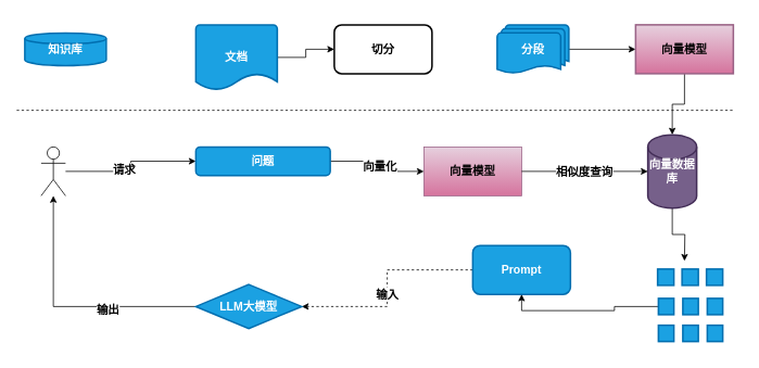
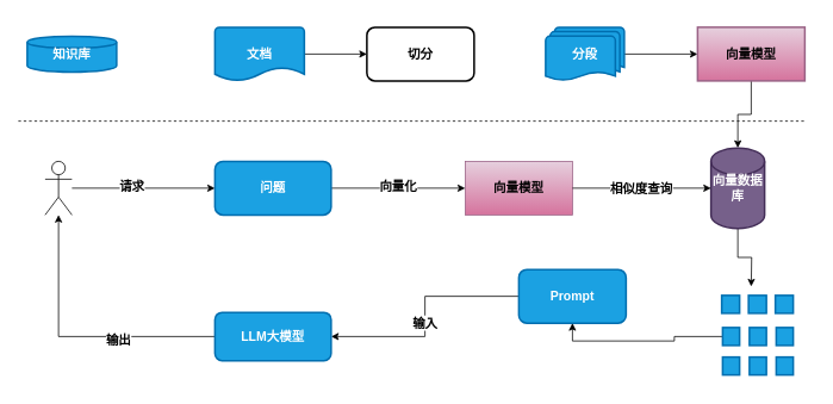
  <mxCell id="0" />
  <mxCell id="1" parent="0" />
  <mxCell id="2" value="" style="rounded=0;whiteSpace=wrap;html=1;strokeColor=none;" vertex="1" parent="1"><mxGeometry x="20" y="20" width="890" height="410" as="geometry" /></mxCell>
  <mxCell id="3" value="知识库" style="strokeWidth=2;html=1;shape=mxgraph.flowchart.database;whiteSpace=wrap;fillColor=#1ba1e2;fontColor=#ffffff;strokeColor=#006EAF;fontSize=14;fontStyle=1" vertex="1" parent="1"><mxGeometry x="30" y="40" width="100" height="40" as="geometry" /></mxCell>
  <mxCell id="4" value="" style="edgeStyle=orthogonalEdgeStyle;rounded=0;orthogonalLoop=1;jettySize=auto;html=1;fontStyle=1;fontSize=14;" edge="1" parent="1" source="5" target="6"><mxGeometry relative="1" as="geometry" /></mxCell>
- <mxCell id="5" value="文档" style="strokeWidth=2;html=1;shape=mxgraph.flowchart.document2;whiteSpace=wrap;size=0.25;strokeColor=#006EAF;align=center;verticalAlign=middle;fontFamily=Helvetica;fontSize=14;fontColor=#ffffff;fillColor=#1ba1e2;fontStyle=1" vertex="1" parent="1"><mxGeometry x="240" y="30" width="100" height="80" as="geometry" /></mxCell>
+ <mxCell id="5" value="文档" style="strokeWidth=2;html=1;shape=mxgraph.flowchart.document2;whiteSpace=wrap;size=0.25;strokeColor=#006EAF;align=center;verticalAlign=middle;fontFamily=Helvetica;fontSize=14;fontColor=#ffffff;fillColor=#1ba1e2;fontStyle=1" vertex="1" parent="1"><mxGeometry x="240" y="30" width="100" height="60" as="geometry" /></mxCell>
  <mxCell id="6" value="切分" style="whiteSpace=wrap;html=1;strokeWidth=2;rounded=1;fontSize=14;fontStyle=1" vertex="1" parent="1"><mxGeometry x="410" y="30" width="120" height="60" as="geometry" /></mxCell>
  <mxCell id="7" value="" style="edgeStyle=orthogonalEdgeStyle;rounded=0;orthogonalLoop=1;jettySize=auto;html=1;fontStyle=1;fontSize=14;" edge="1" parent="1" source="8" target="10"><mxGeometry relative="1" as="geometry" /></mxCell>
  <mxCell id="8" value="分段" style="strokeWidth=2;html=1;shape=mxgraph.flowchart.multi-document;whiteSpace=wrap;strokeColor=#006EAF;align=center;verticalAlign=middle;fontFamily=Helvetica;fontSize=14;fontColor=#ffffff;fillColor=#1ba1e2;fontStyle=1" vertex="1" parent="1"><mxGeometry x="610" y="30" width="88" height="60" as="geometry" /></mxCell>
  <mxCell id="9" style="edgeStyle=orthogonalEdgeStyle;rounded=0;orthogonalLoop=1;jettySize=auto;html=1;fontStyle=1;fontSize=14;" edge="1" parent="1" source="10" target="20"><mxGeometry relative="1" as="geometry" /></mxCell>
  <mxCell id="10" value="向量模型" style="whiteSpace=wrap;html=1;strokeWidth=2;fillColor=#e6d0de;strokeColor=#996185;gradientColor=#d5739d;fontStyle=1;fontSize=14;" vertex="1" parent="1"><mxGeometry x="780" y="30" width="120" height="60" as="geometry" /></mxCell>
  <mxCell id="11" value="" style="endArrow=none;dashed=1;html=1;rounded=0;fontStyle=1;fontSize=14;" edge="1" parent="1"><mxGeometry width="50" height="50" relative="1" as="geometry"><mxPoint x="20" y="135" as="sourcePoint" /><mxPoint x="900" y="135" as="targetPoint" /></mxGeometry></mxCell>
  <mxCell id="12" value="" style="edgeStyle=orthogonalEdgeStyle;rounded=0;orthogonalLoop=1;jettySize=auto;html=1;fontStyle=1;fontSize=14;" edge="1" parent="1" source="14" target="17"><mxGeometry relative="1" as="geometry" /></mxCell>
  <mxCell id="13" value="请求" style="edgeLabel;html=1;align=center;verticalAlign=middle;resizable=0;points=[];fontStyle=1;fontSize=14;" vertex="1" connectable="0" parent="12"><mxGeometry x="-0.175" y="3" relative="1" as="geometry"><mxPoint as="offset" /></mxGeometry></mxCell>
  <mxCell id="14" value="" style="shape=umlActor;verticalLabelPosition=bottom;verticalAlign=top;html=1;outlineConnect=0;fontStyle=1;fontSize=14;" vertex="1" parent="1"><mxGeometry x="50" y="180" width="30" height="60" as="geometry" /></mxCell>
  <mxCell id="15" value="" style="edgeStyle=orthogonalEdgeStyle;rounded=0;orthogonalLoop=1;jettySize=auto;html=1;fontStyle=1;fontSize=14;" edge="1" parent="1" source="17" target="18"><mxGeometry relative="1" as="geometry" /></mxCell>
  <mxCell id="16" value="向量化" style="edgeLabel;html=1;align=center;verticalAlign=middle;resizable=0;points=[];fontStyle=1;fontSize=14;" vertex="1" connectable="0" parent="15"><mxGeometry x="-0.013" y="3" relative="1" as="geometry"><mxPoint as="offset" /></mxGeometry></mxCell>
- <mxCell id="17" value="问题" style="rounded=1;whiteSpace=wrap;html=1;verticalAlign=middle;align=center;strokeColor=#006EAF;strokeWidth=2;fontFamily=Helvetica;fontSize=14;fontColor=#ffffff;fillColor=#1ba1e2;fontStyle=1" vertex="1" parent="1"><mxGeometry x="240" y="180" width="165" height="35" as="geometry" /></mxCell>
+ <mxCell id="17" value="问题" style="rounded=1;whiteSpace=wrap;html=1;verticalAlign=middle;align=center;strokeColor=#006EAF;strokeWidth=2;fontFamily=Helvetica;fontSize=14;fontColor=#ffffff;fillColor=#1ba1e2;fontStyle=1" vertex="1" parent="1"><mxGeometry x="240" y="180" width="130" height="60" as="geometry" /></mxCell>
  <mxCell id="18" value="向量模型" style="whiteSpace=wrap;html=1;rounded=0;fillColor=#e6d0de;gradientColor=#d5739d;strokeColor=#996185;fontStyle=1;fontSize=14;" vertex="1" parent="1"><mxGeometry x="520" y="180" width="120" height="60" as="geometry" /></mxCell>
  <mxCell id="19" style="edgeStyle=orthogonalEdgeStyle;rounded=0;orthogonalLoop=1;jettySize=auto;html=1;fontStyle=1;fontSize=14;" edge="1" parent="1" source="20"><mxGeometry relative="1" as="geometry"><mxPoint x="840" y="320" as="targetPoint" /></mxGeometry></mxCell>
  <mxCell id="20" value="向量数据库" style="strokeWidth=2;html=1;shape=mxgraph.flowchart.database;whiteSpace=wrap;align=center;verticalAlign=middle;fillColor=#76608a;fontColor=#ffffff;strokeColor=#432D57;fontStyle=1;fontSize=14;" vertex="1" parent="1"><mxGeometry x="795" y="165" width="60" height="90" as="geometry" /></mxCell>
  <mxCell id="21" style="edgeStyle=orthogonalEdgeStyle;rounded=0;orthogonalLoop=1;jettySize=auto;html=1;entryX=0;entryY=0.5;entryDx=0;entryDy=0;entryPerimeter=0;fontStyle=1;fontSize=14;" edge="1" parent="1" source="18" target="20"><mxGeometry relative="1" as="geometry" /></mxCell>
  <mxCell id="22" value="相似度查询" style="edgeLabel;html=1;align=center;verticalAlign=middle;resizable=0;points=[];fontStyle=1;fontSize=14;" vertex="1" connectable="0" parent="21"><mxGeometry x="-0.447" y="1" relative="1" as="geometry"><mxPoint x="33" y="1" as="offset" /></mxGeometry></mxCell>
- <mxCell id="23" value="" style="edgeStyle=orthogonalEdgeStyle;rounded=0;orthogonalLoop=1;jettySize=auto;html=1;fontStyle=1;fontSize=14;dashed=1;" edge="1" parent="1" source="25" target="29"><mxGeometry relative="1" as="geometry" /></mxCell>
+ <mxCell id="23" value="" style="edgeStyle=orthogonalEdgeStyle;rounded=0;orthogonalLoop=1;jettySize=auto;html=1;fontStyle=1;fontSize=14;" edge="1" parent="1" source="25" target="29"><mxGeometry relative="1" as="geometry" /></mxCell>
  <mxCell id="24" value="输入" style="edgeLabel;html=1;align=center;verticalAlign=middle;resizable=0;points=[];fontStyle=1;fontSize=14;" vertex="1" connectable="0" parent="23"><mxGeometry x="0.053" y="-1" relative="1" as="geometry"><mxPoint as="offset" /></mxGeometry></mxCell>
  <mxCell id="25" value="Prompt" style="whiteSpace=wrap;html=1;rounded=1;strokeColor=#006EAF;strokeWidth=2;align=center;verticalAlign=middle;fontFamily=Helvetica;fontSize=14;fontColor=#ffffff;fillColor=#1ba1e2;fontStyle=1" vertex="1" parent="1"><mxGeometry x="580" y="301" width="120" height="60" as="geometry" /></mxCell>
  <mxCell id="26" value="" style="edgeStyle=orthogonalEdgeStyle;rounded=0;orthogonalLoop=1;jettySize=auto;html=1;fontStyle=1;fontSize=14;" edge="1" parent="1" source="33" target="25"><mxGeometry relative="1" as="geometry" /></mxCell>
  <mxCell id="27" style="edgeStyle=orthogonalEdgeStyle;rounded=0;orthogonalLoop=1;jettySize=auto;html=1;fontStyle=1;fontSize=14;" edge="1" parent="1" source="29" target="14"><mxGeometry relative="1" as="geometry" /></mxCell>
  <mxCell id="28" value="输出" style="edgeLabel;html=1;align=center;verticalAlign=middle;resizable=0;points=[];fontStyle=1;fontSize=14;" vertex="1" connectable="0" parent="27"><mxGeometry x="-0.299" y="3" relative="1" as="geometry"><mxPoint as="offset" /></mxGeometry></mxCell>
- <mxCell id="29" value="LLM大模型" style="rhombus;whiteSpace=wrap;html=1;strokeColor=#006EAF;strokeWidth=2;align=center;verticalAlign=middle;fontFamily=Helvetica;fontSize=14;fontColor=#ffffff;fillColor=#1ba1e2;fontStyle=1;" vertex="1" parent="1"><mxGeometry x="240" y="349" width="130" height="54" as="geometry" /></mxCell>
+ <mxCell id="29" value="LLM大模型" style="whiteSpace=wrap;html=1;rounded=1;strokeColor=#006EAF;strokeWidth=2;align=center;verticalAlign=middle;fontFamily=Helvetica;fontSize=14;fontColor=#ffffff;fillColor=#1ba1e2;fontStyle=1" vertex="1" parent="1"><mxGeometry x="240" y="349" width="130" height="54" as="geometry" /></mxCell>
  <mxCell id="30" value="" style="rounded=0;whiteSpace=wrap;html=1;container=0;strokeColor=#006EAF;strokeWidth=2;align=center;verticalAlign=middle;fontFamily=Helvetica;fontSize=14;fontColor=#ffffff;fillColor=#1ba1e2;fontStyle=1" vertex="1" parent="1"><mxGeometry x="807" y="330" width="20" height="20" as="geometry" /></mxCell>
  <mxCell id="31" value="" style="rounded=0;whiteSpace=wrap;html=1;container=0;strokeColor=#006EAF;strokeWidth=2;align=center;verticalAlign=middle;fontFamily=Helvetica;fontSize=14;fontColor=#ffffff;fillColor=#1ba1e2;fontStyle=1" vertex="1" parent="1"><mxGeometry x="837" y="330" width="20" height="20" as="geometry" /></mxCell>
  <mxCell id="32" value="" style="rounded=0;whiteSpace=wrap;html=1;container=0;strokeColor=#006EAF;strokeWidth=2;align=center;verticalAlign=middle;fontFamily=Helvetica;fontSize=14;fontColor=#ffffff;fillColor=#1ba1e2;fontStyle=1" vertex="1" parent="1"><mxGeometry x="867" y="330" width="20" height="20" as="geometry" /></mxCell>
  <mxCell id="33" value="" style="rounded=0;whiteSpace=wrap;html=1;container=0;strokeColor=#006EAF;strokeWidth=2;align=center;verticalAlign=middle;fontFamily=Helvetica;fontSize=14;fontColor=#ffffff;fillColor=#1ba1e2;fontStyle=1" vertex="1" parent="1"><mxGeometry x="808" y="366" width="19" height="20" as="geometry" /></mxCell>
  <mxCell id="34" value="" style="rounded=0;whiteSpace=wrap;html=1;container=0;strokeColor=#006EAF;strokeWidth=2;align=center;verticalAlign=middle;fontFamily=Helvetica;fontSize=14;fontColor=#ffffff;fillColor=#1ba1e2;fontStyle=1" vertex="1" parent="1"><mxGeometry x="838" y="366" width="19" height="20" as="geometry" /></mxCell>
  <mxCell id="35" value="" style="rounded=0;whiteSpace=wrap;html=1;container=0;strokeColor=#006EAF;strokeWidth=2;align=center;verticalAlign=middle;fontFamily=Helvetica;fontSize=14;fontColor=#ffffff;fillColor=#1ba1e2;fontStyle=1" vertex="1" parent="1"><mxGeometry x="868" y="366" width="19" height="20" as="geometry" /></mxCell>
  <mxCell id="36" value="" style="rounded=0;whiteSpace=wrap;html=1;container=0;strokeColor=#006EAF;strokeWidth=2;align=center;verticalAlign=middle;fontFamily=Helvetica;fontSize=14;fontColor=#ffffff;fillColor=#1ba1e2;fontStyle=1" vertex="1" parent="1"><mxGeometry x="808" y="399" width="19" height="20" as="geometry" /></mxCell>
  <mxCell id="37" value="" style="rounded=0;whiteSpace=wrap;html=1;container=0;strokeColor=#006EAF;strokeWidth=2;align=center;verticalAlign=middle;fontFamily=Helvetica;fontSize=14;fontColor=#ffffff;fillColor=#1ba1e2;fontStyle=1" vertex="1" parent="1"><mxGeometry x="838" y="399" width="19" height="20" as="geometry" /></mxCell>
  <mxCell id="38" value="" style="rounded=0;whiteSpace=wrap;html=1;container=0;strokeColor=#006EAF;strokeWidth=2;align=center;verticalAlign=middle;fontFamily=Helvetica;fontSize=14;fontColor=#ffffff;fillColor=#1ba1e2;fontStyle=1" vertex="1" parent="1"><mxGeometry x="868" y="399" width="19" height="20" as="geometry" /></mxCell>
